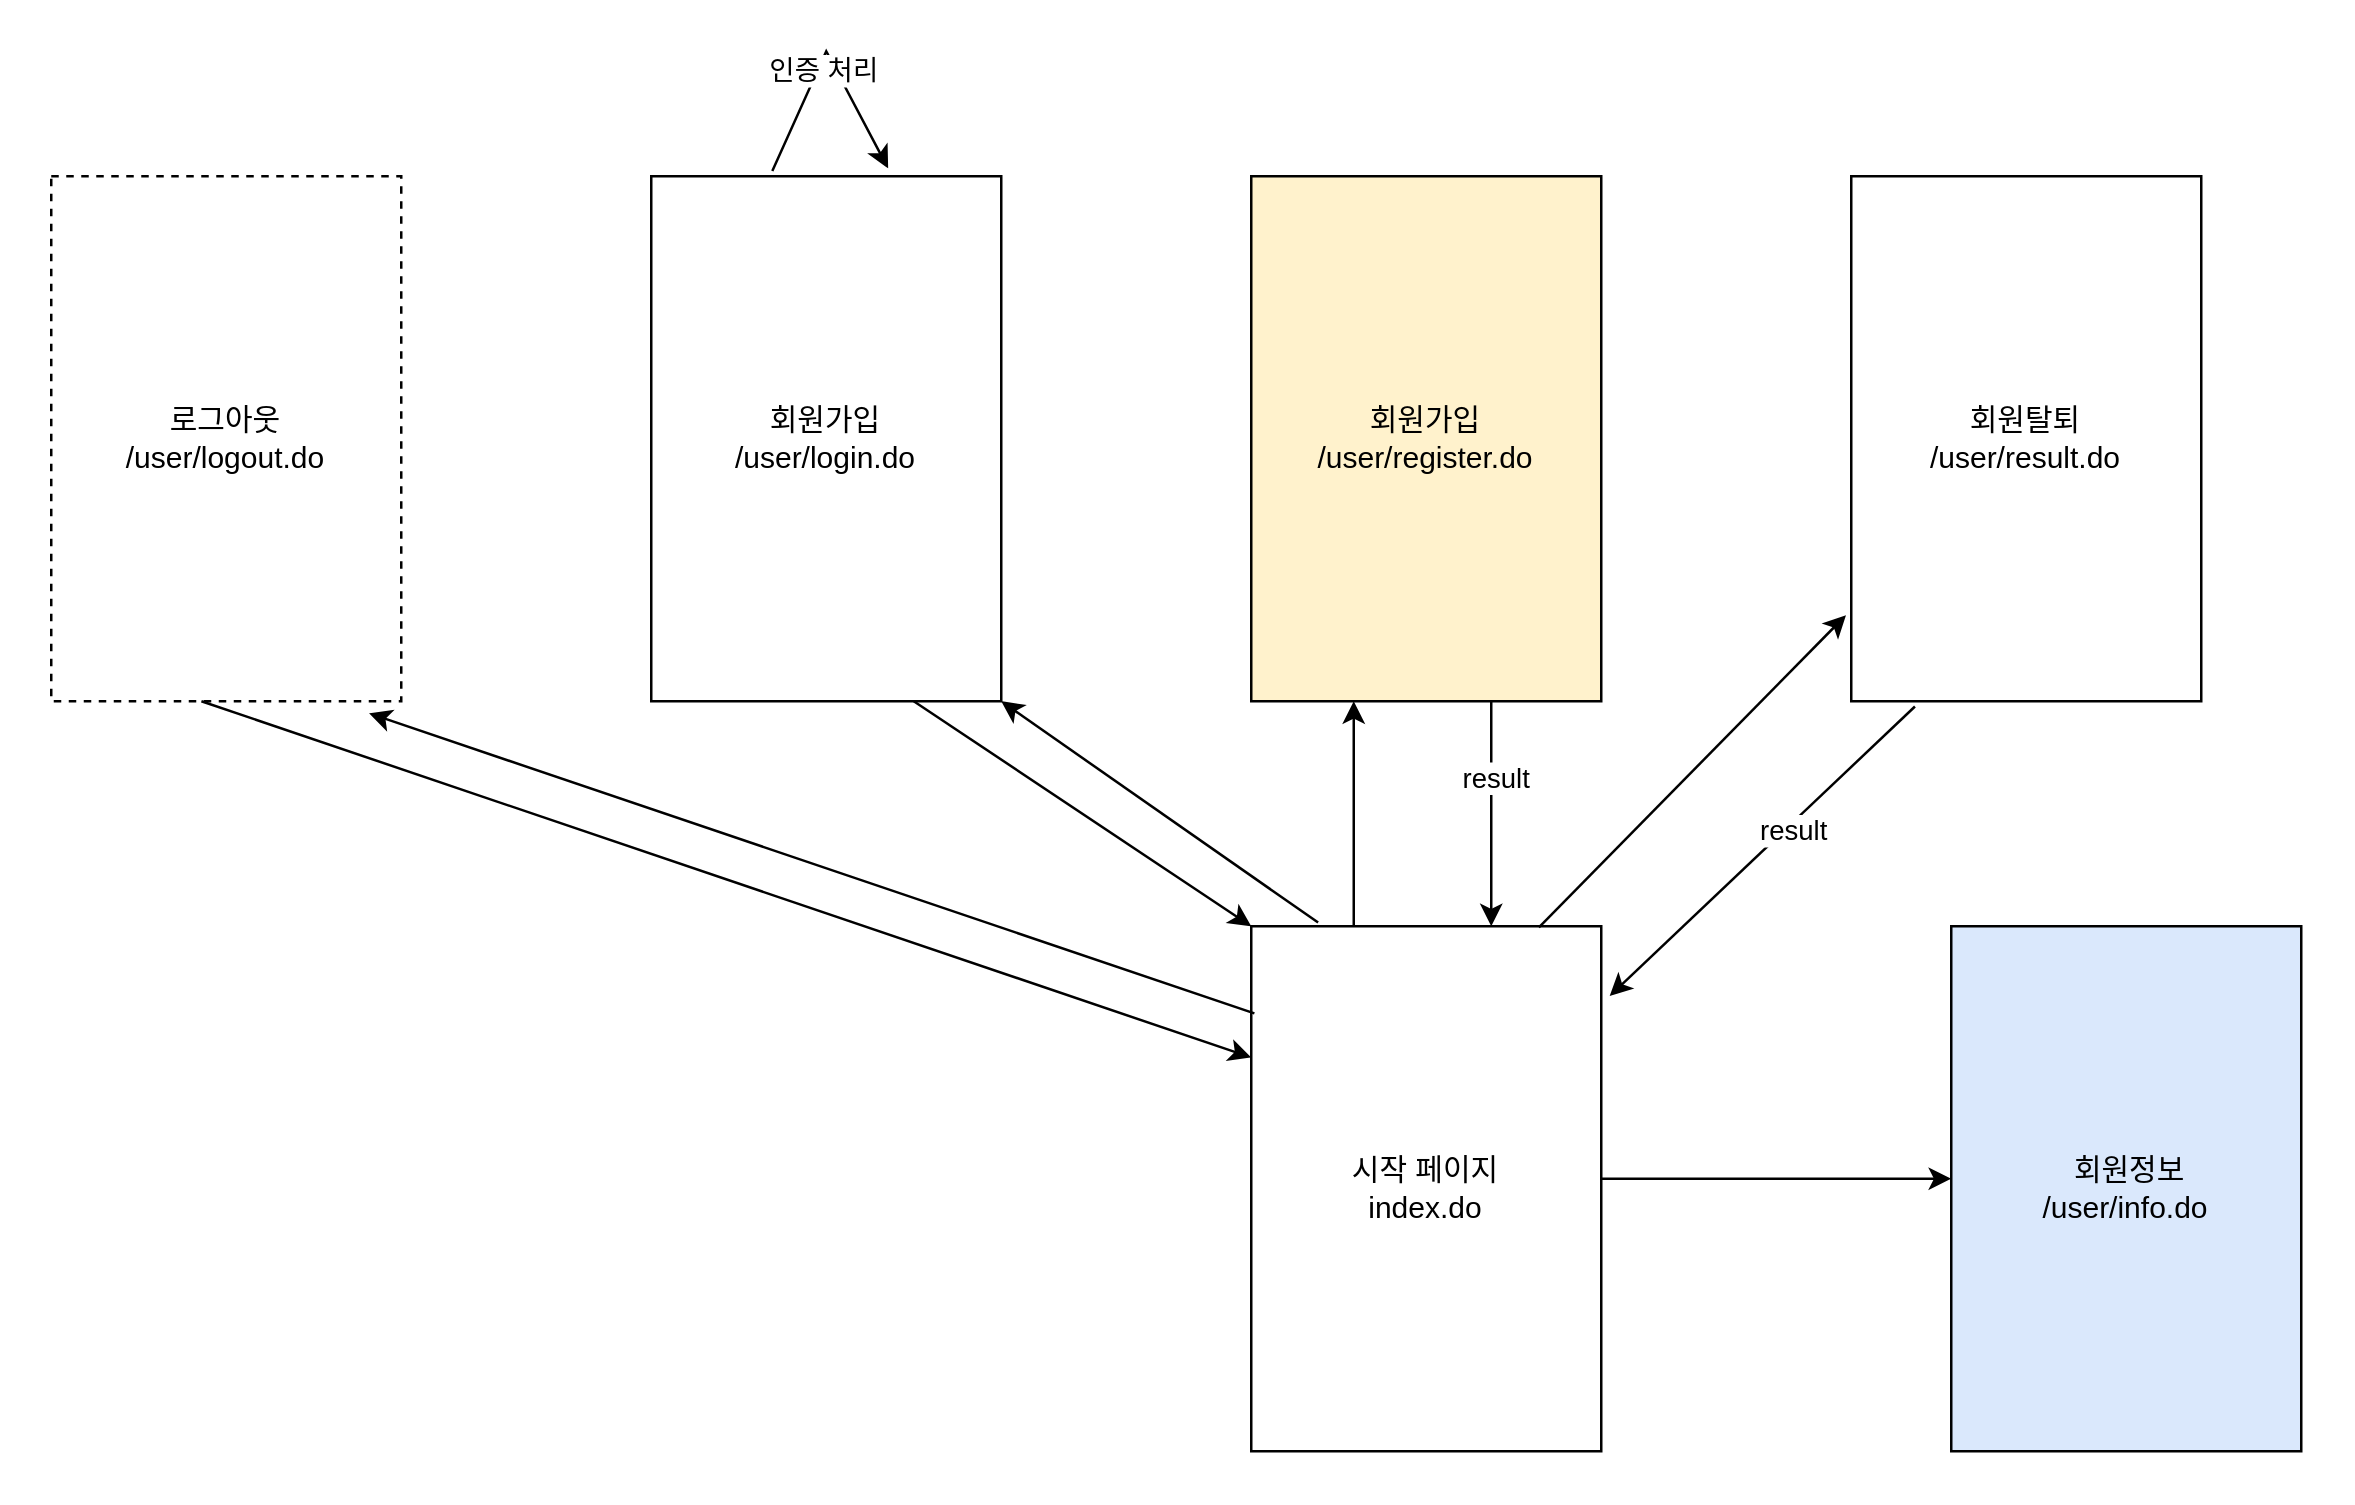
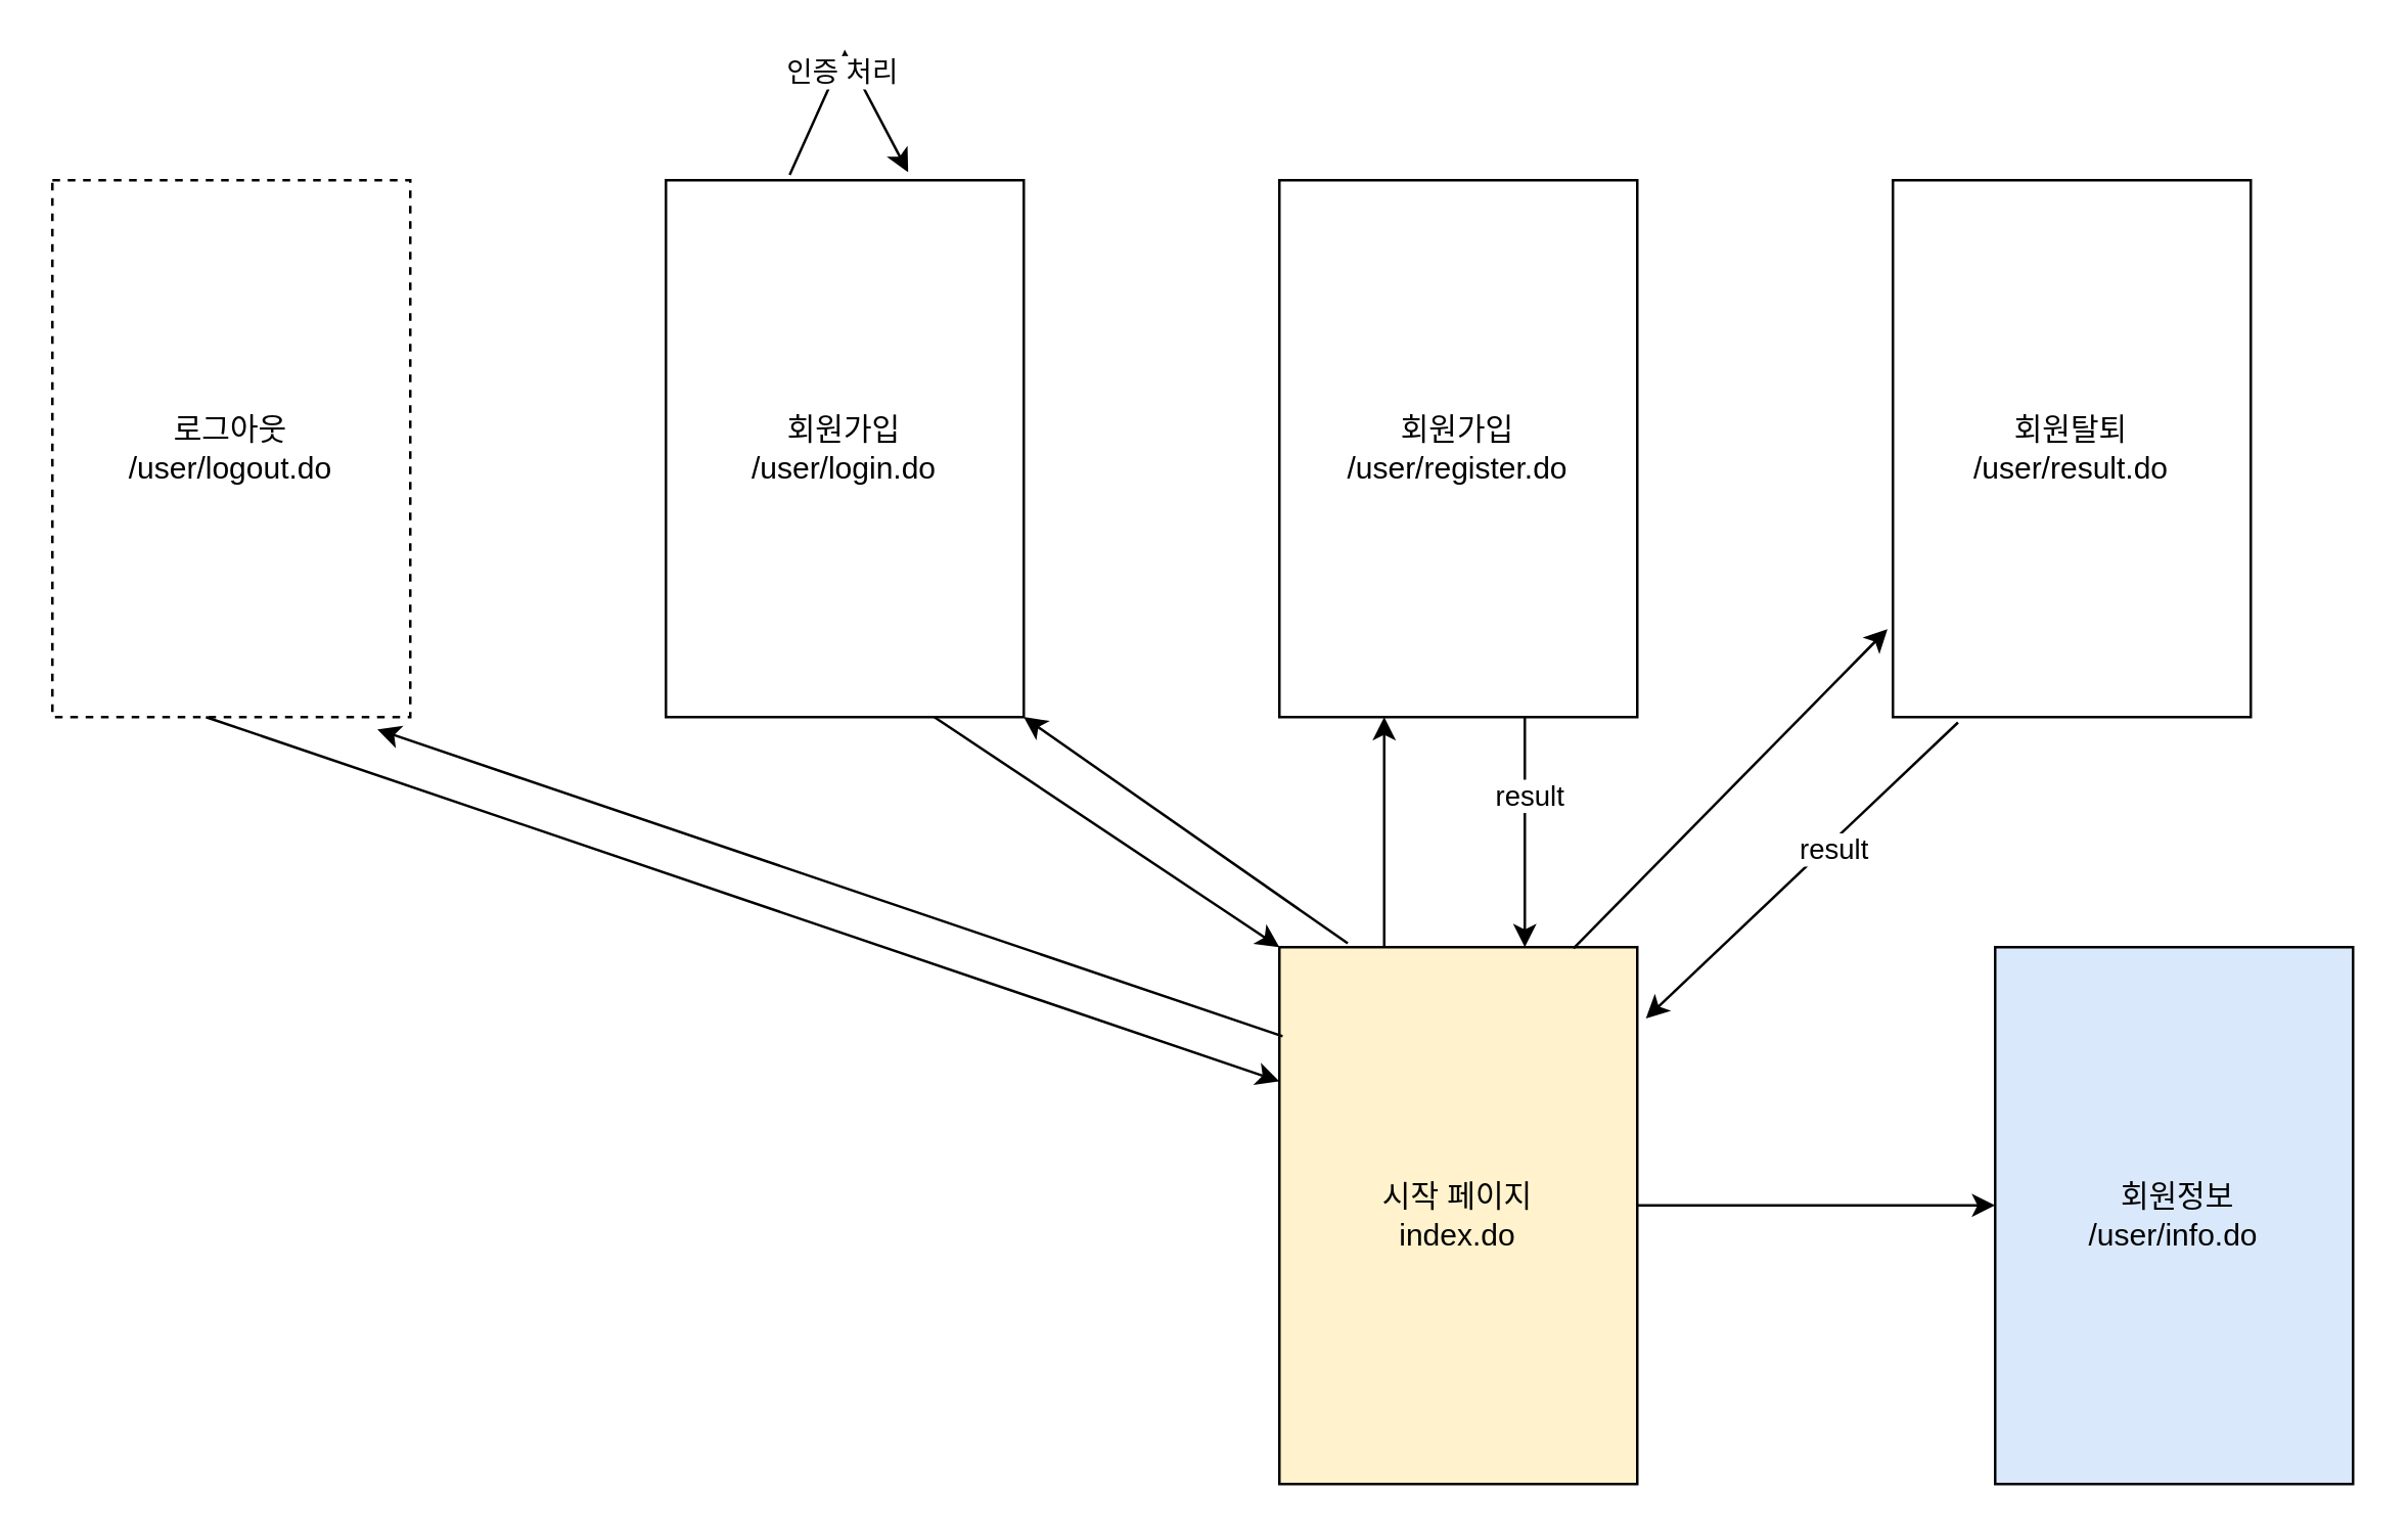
  <mxCell id="0" style=";html=1;" />
  <mxCell id="1" style=";html=1;" parent="0" />
- <mxCell id="2" value="시작 페이지&lt;br&gt;index.do" style="whiteSpace=wrap;html=1;" vertex="1" parent="1"><mxGeometry x="500" y="370" width="140" height="210" as="geometry" /></mxCell>
- <mxCell id="3" value="회원가입&lt;br&gt;/user/register.do" style="whiteSpace=wrap;html=1;fillColor=#fff2cc;" vertex="1" parent="1"><mxGeometry x="500" y="70" width="140" height="210" as="geometry" /></mxCell>
+ <mxCell id="2" value="시작 페이지&lt;br&gt;index.do" style="whiteSpace=wrap;html=1;fillColor=#fff2cc;" vertex="1" parent="1"><mxGeometry x="500" y="370" width="140" height="210" as="geometry" /></mxCell>
+ <mxCell id="3" value="회원가입&lt;br&gt;/user/register.do" style="whiteSpace=wrap;html=1;" vertex="1" parent="1"><mxGeometry x="500" y="70" width="140" height="210" as="geometry" /></mxCell>
  <mxCell id="4" value="회원탈퇴&lt;br&gt;/user/result.do" style="whiteSpace=wrap;html=1;" vertex="1" parent="1"><mxGeometry x="740" y="70" width="140" height="210" as="geometry" /></mxCell>
  <mxCell id="5" value="회원가입&lt;br&gt;/user/login.do" style="whiteSpace=wrap;html=1;" vertex="1" parent="1"><mxGeometry x="260" y="70" width="140" height="210" as="geometry" /></mxCell>
  <mxCell id="6" value="로그아웃&lt;br&gt;/user/logout.do" style="whiteSpace=wrap;html=1;dashed=1;" vertex="1" parent="1"><mxGeometry x="20" y="70" width="140" height="210" as="geometry" /></mxCell>
  <mxCell id="7" value="&amp;nbsp;회원정보&lt;br&gt;/user/info.do" style="whiteSpace=wrap;html=1;fillColor=#dae8fc;" vertex="1" parent="1"><mxGeometry x="780" y="370" width="140" height="210" as="geometry" /></mxCell>
  <mxCell id="8" value="" style="endArrow=classic;html=1;rounded=0;exitX=0.5;exitY=0;exitDx=0;exitDy=0;entryX=0.5;entryY=1;entryDx=0;entryDy=0;" edge="1" parent="1"><mxGeometry width="50" height="50" relative="1" as="geometry"><mxPoint x="541" y="370" as="sourcePoint" /><mxPoint x="541" y="280" as="targetPoint" /></mxGeometry></mxCell>
  <mxCell id="9" value="" style="endArrow=classic;html=1;rounded=0;exitX=0.75;exitY=1;exitDx=0;exitDy=0;entryX=0.75;entryY=0;entryDx=0;entryDy=0;" edge="1" parent="1"><mxGeometry width="50" height="50" relative="1" as="geometry"><mxPoint x="596" y="280" as="sourcePoint" /><mxPoint x="596" y="370" as="targetPoint" /><Array as="points"><mxPoint x="596" y="320" /></Array></mxGeometry></mxCell>
  <mxCell id="10" value="result" style="edgeLabel;html=1;align=center;verticalAlign=middle;resizable=0;points=[];" vertex="1" connectable="0" parent="9"><mxGeometry x="-0.323" y="1" relative="1" as="geometry"><mxPoint as="offset" /></mxGeometry></mxCell>
  <mxCell id="11" value="" style="endArrow=classic;html=1;rounded=0;exitX=0.822;exitY=0.002;exitDx=0;exitDy=0;exitPerimeter=0;entryX=-0.015;entryY=0.836;entryDx=0;entryDy=0;entryPerimeter=0;" edge="1" parent="1" source="2" target="4"><mxGeometry width="50" height="50" relative="1" as="geometry"><mxPoint x="620" y="370" as="sourcePoint" /><mxPoint x="670" y="320" as="targetPoint" /></mxGeometry></mxCell>
  <mxCell id="12" value="" style="endArrow=classic;html=1;rounded=0;exitX=0.182;exitY=1.01;exitDx=0;exitDy=0;exitPerimeter=0;entryX=1.024;entryY=0.133;entryDx=0;entryDy=0;entryPerimeter=0;" edge="1" parent="1" source="4" target="2"><mxGeometry width="50" height="50" relative="1" as="geometry"><mxPoint x="720" y="370" as="sourcePoint" /><mxPoint x="770" y="320" as="targetPoint" /></mxGeometry></mxCell>
  <mxCell id="13" value="result" style="edgeLabel;html=1;align=center;verticalAlign=middle;resizable=0;points=[];" vertex="1" connectable="0" parent="12"><mxGeometry x="-0.183" y="2" relative="1" as="geometry"><mxPoint as="offset" /></mxGeometry></mxCell>
  <mxCell id="14" value="" style="endArrow=classic;html=1;rounded=0;exitX=0.191;exitY=-0.007;exitDx=0;exitDy=0;exitPerimeter=0;entryX=1;entryY=1;entryDx=0;entryDy=0;" edge="1" parent="1" source="2" target="5"><mxGeometry width="50" height="50" relative="1" as="geometry"><mxPoint x="320" y="340" as="sourcePoint" /><mxPoint x="370" y="290" as="targetPoint" /></mxGeometry></mxCell>
  <mxCell id="15" value="" style="endArrow=classic;html=1;rounded=0;exitX=0.203;exitY=-0.01;exitDx=0;exitDy=0;exitPerimeter=0;entryX=0.534;entryY=-0.015;entryDx=0;entryDy=0;entryPerimeter=0;" edge="1" parent="1"><mxGeometry width="50" height="50" relative="1" as="geometry"><mxPoint x="308.42" y="67.9" as="sourcePoint" /><mxPoint x="354.76" y="66.85" as="targetPoint" /><Array as="points"><mxPoint x="330" y="20" /></Array></mxGeometry></mxCell>
  <mxCell id="16" value="인증 처리" style="edgeLabel;html=1;align=center;verticalAlign=middle;resizable=0;points=[];" vertex="1" connectable="0" parent="15"><mxGeometry x="-0.15" y="-2" relative="1" as="geometry"><mxPoint as="offset" /></mxGeometry></mxCell>
  <mxCell id="17" value="" style="endArrow=classic;html=1;rounded=0;exitX=0.75;exitY=1;exitDx=0;exitDy=0;entryX=0;entryY=0;entryDx=0;entryDy=0;" edge="1" parent="1" source="5" target="2"><mxGeometry width="50" height="50" relative="1" as="geometry"><mxPoint x="370" y="280" as="sourcePoint" /><mxPoint x="420" y="230" as="targetPoint" /></mxGeometry></mxCell>
  <mxCell id="18" value="" style="endArrow=classic;html=1;rounded=0;exitX=1;exitY=0.5;exitDx=0;exitDy=0;entryX=0;entryY=0.5;entryDx=0;entryDy=0;" edge="1" parent="1"><mxGeometry width="50" height="50" relative="1" as="geometry"><mxPoint x="640" y="471" as="sourcePoint" /><mxPoint x="780" y="471" as="targetPoint" /></mxGeometry></mxCell>
  <mxCell id="19" value="" style="endArrow=classic;html=1;rounded=0;exitX=0.009;exitY=0.166;exitDx=0;exitDy=0;exitPerimeter=0;entryX=0.908;entryY=1.023;entryDx=0;entryDy=0;entryPerimeter=0;" edge="1" parent="1" source="2" target="6"><mxGeometry width="50" height="50" relative="1" as="geometry"><mxPoint x="65" y="360" as="sourcePoint" /><mxPoint x="115" y="310" as="targetPoint" /></mxGeometry></mxCell>
  <mxCell id="20" value="" style="endArrow=classic;html=1;rounded=0;exitX=0.429;exitY=1;exitDx=0;exitDy=0;exitPerimeter=0;entryX=0;entryY=0.25;entryDx=0;entryDy=0;" edge="1" parent="1" source="6" target="2"><mxGeometry width="50" height="50" relative="1" as="geometry"><mxPoint x="120" y="280" as="sourcePoint" /><mxPoint x="170" y="230" as="targetPoint" /></mxGeometry></mxCell>
